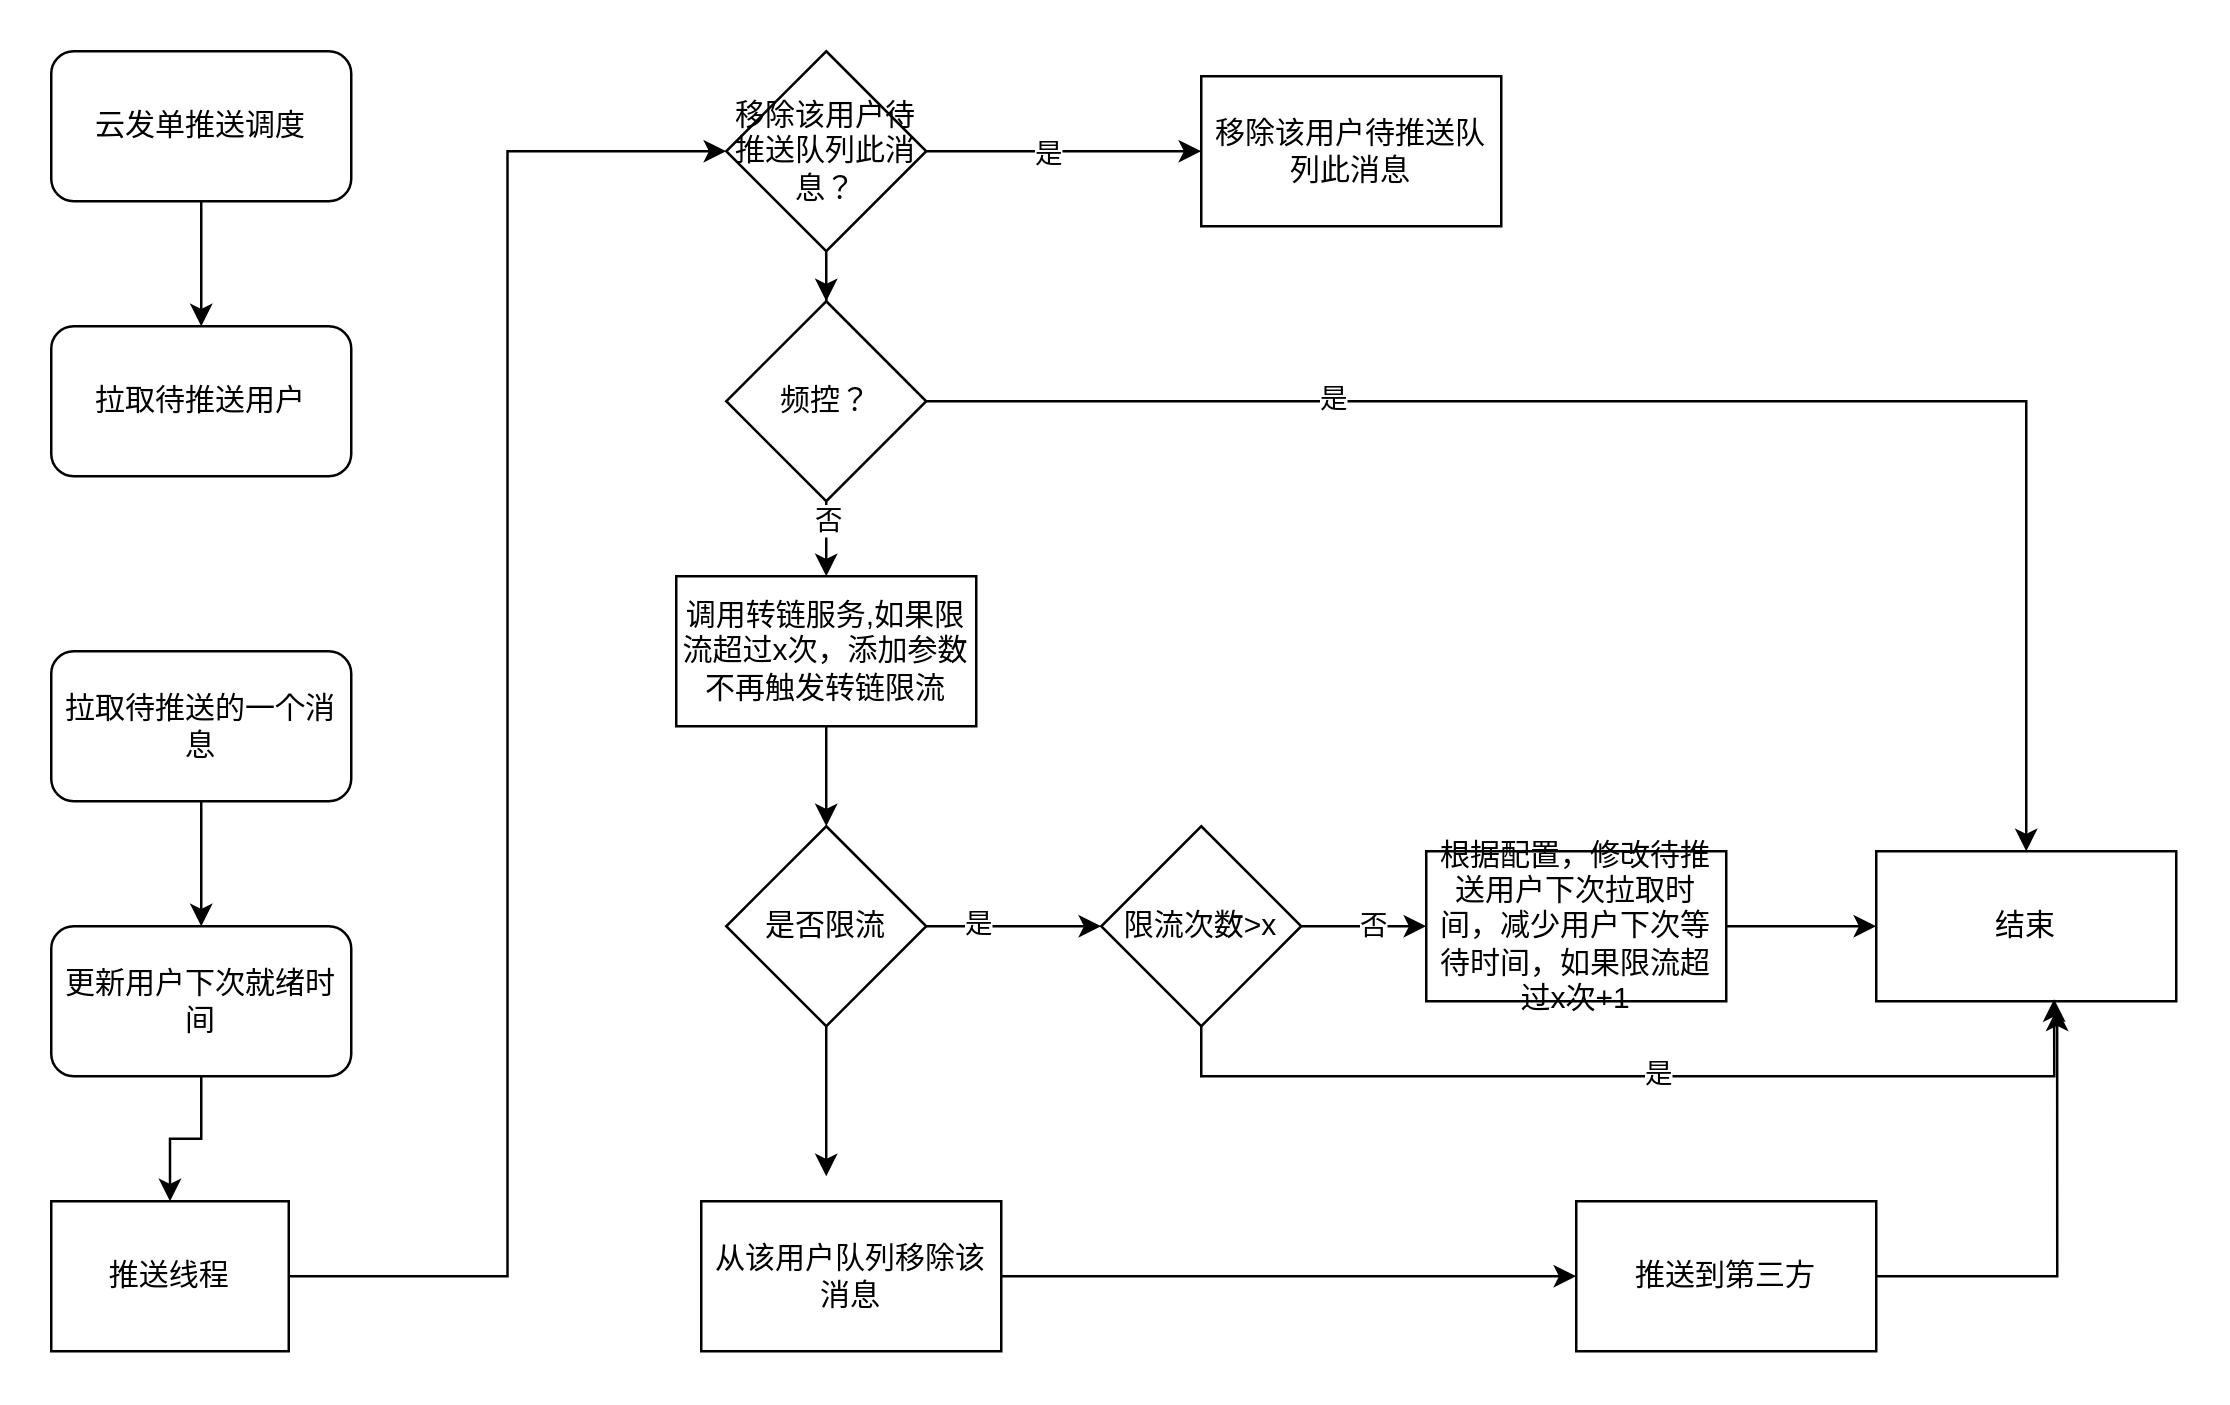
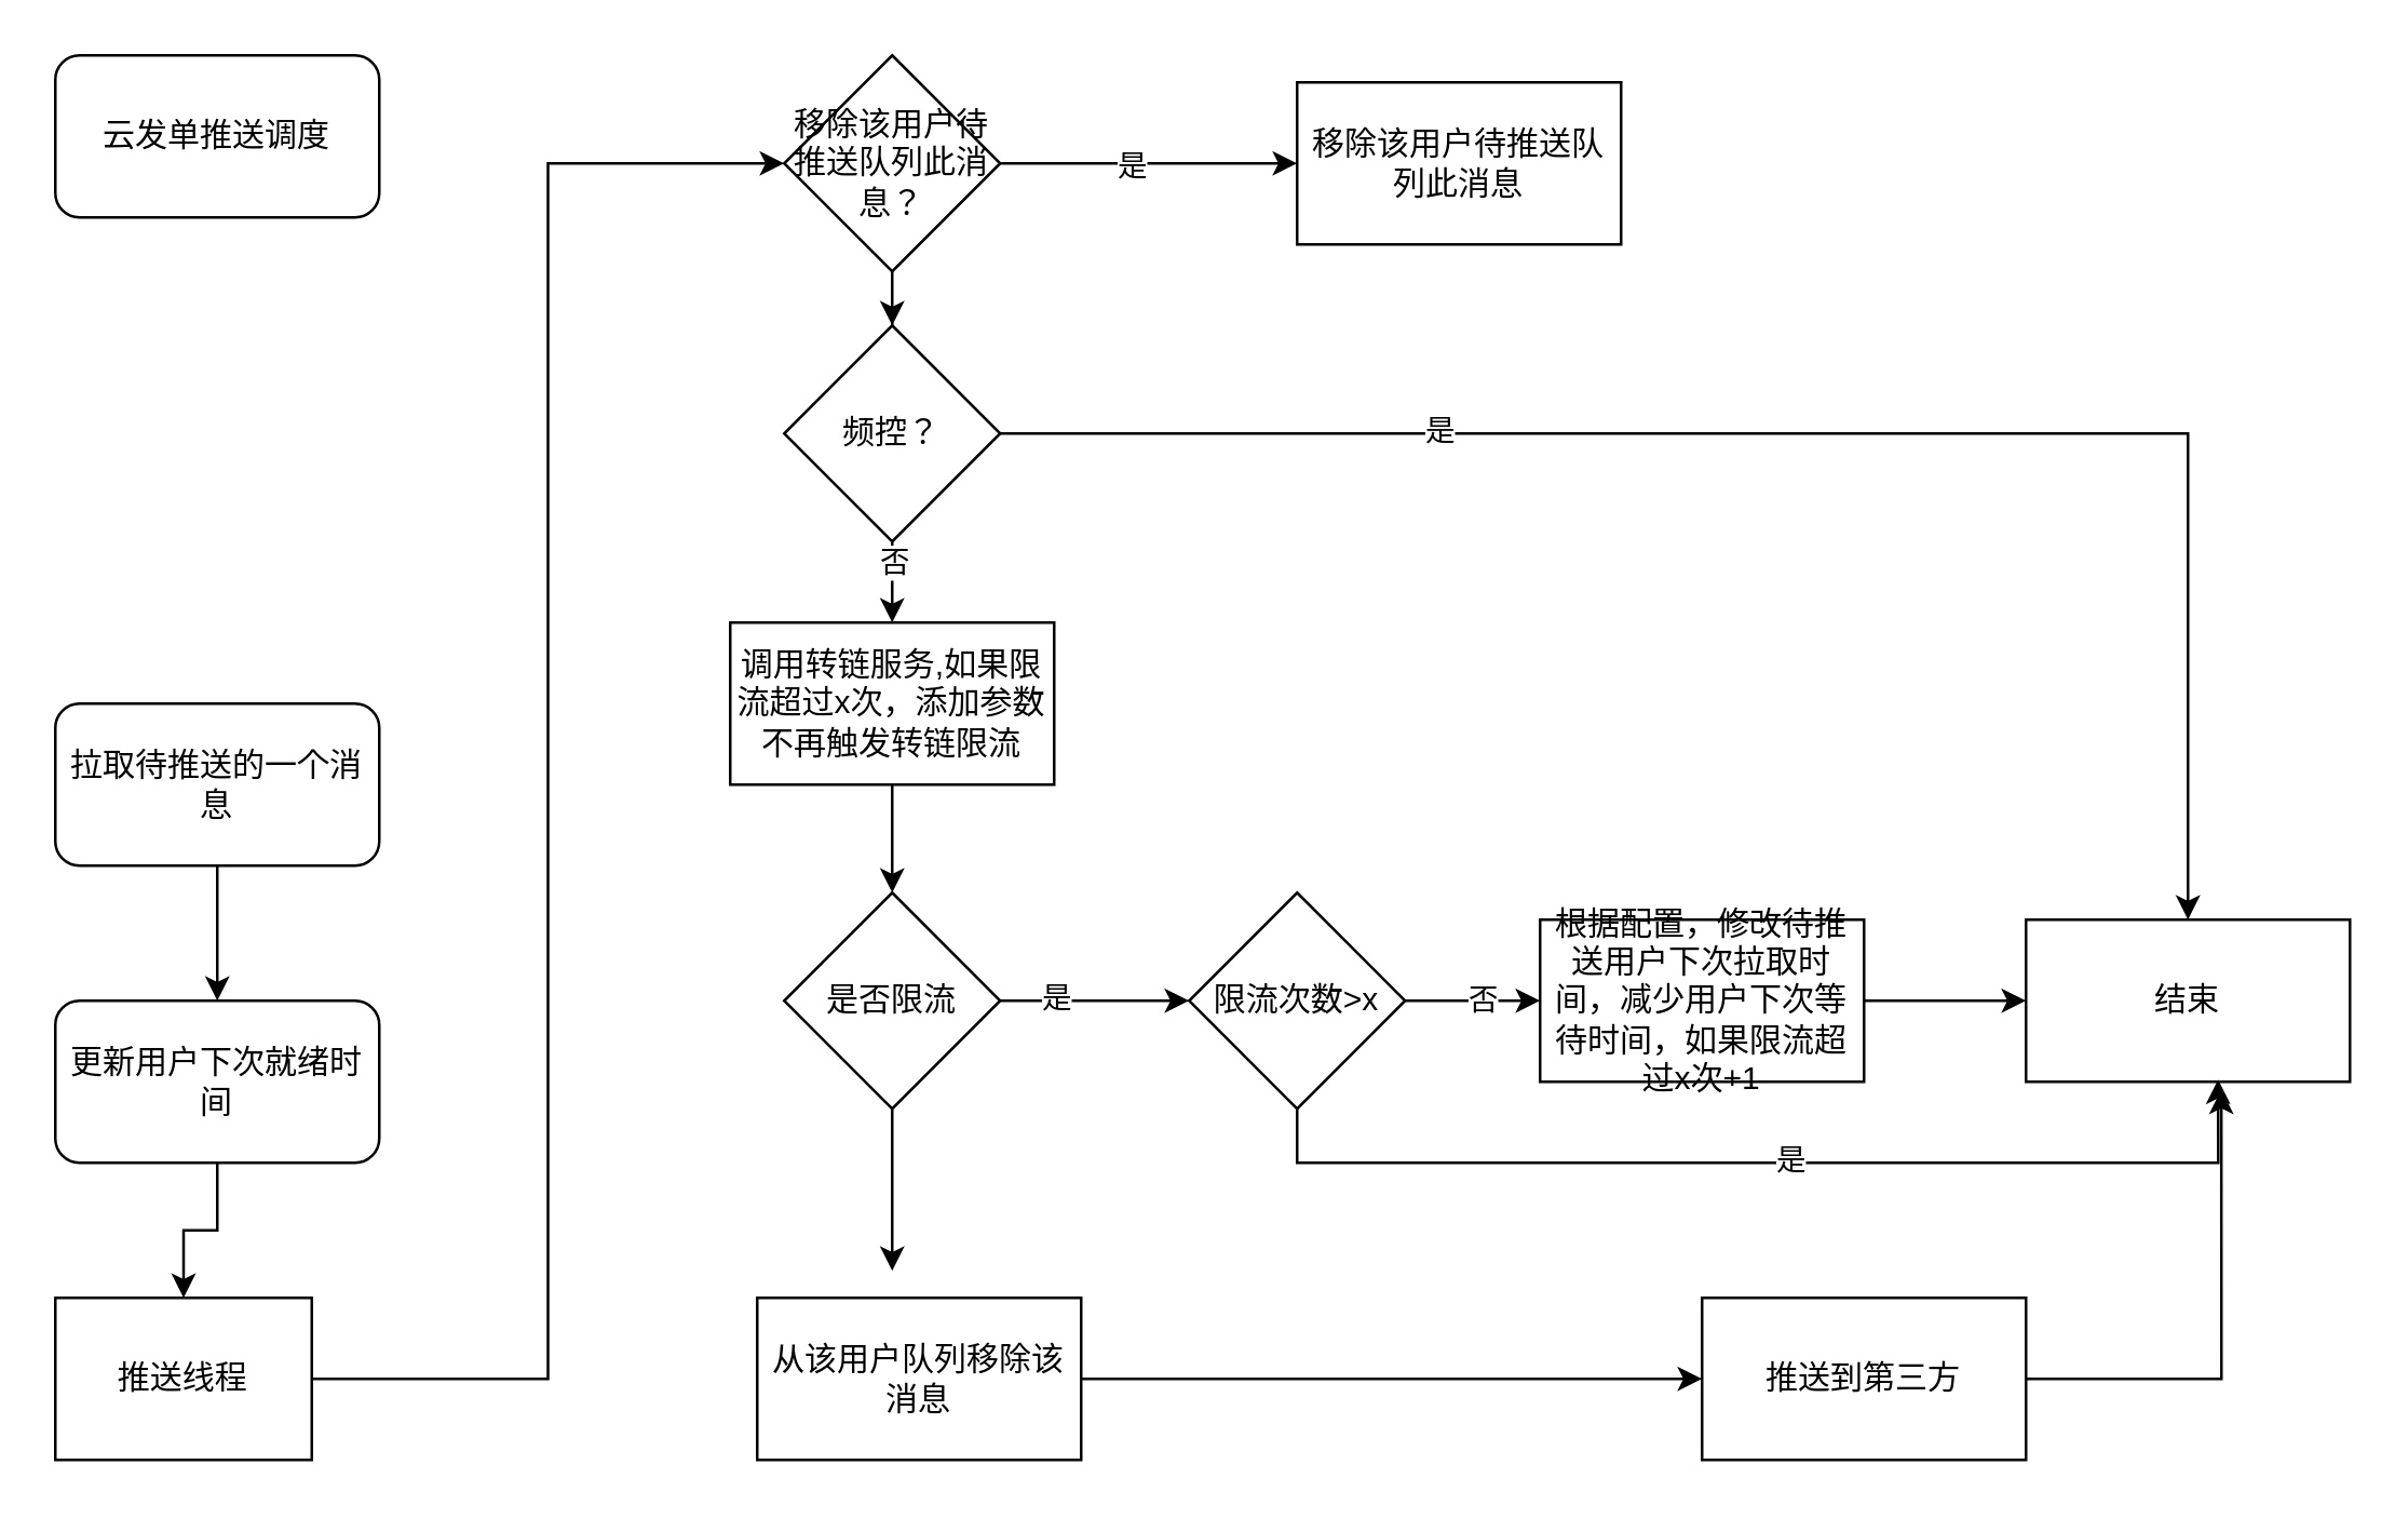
  <mxCell id="0" />
  <mxCell id="1" parent="0" />
- <mxCell id="2" value="" style="edgeStyle=orthogonalEdgeStyle;rounded=0;orthogonalLoop=1;jettySize=auto;html=1;" edge="1" parent="1" source="3" target="4"><mxGeometry relative="1" as="geometry" /></mxCell>
  <mxCell id="3" value="云发单推送调度" style="rounded=1;whiteSpace=wrap;html=1;" vertex="1" parent="1"><mxGeometry x="20" y="20" width="120" height="60" as="geometry" /></mxCell>
- <mxCell id="4" value="拉取待推送用户" style="rounded=1;whiteSpace=wrap;html=1;" vertex="1" parent="1"><mxGeometry x="20" y="130" width="120" height="60" as="geometry" /></mxCell>
  <mxCell id="5" value="" style="edgeStyle=orthogonalEdgeStyle;rounded=0;orthogonalLoop=1;jettySize=auto;html=1;" edge="1" parent="1" source="6" target="38"><mxGeometry relative="1" as="geometry" /></mxCell>
  <mxCell id="6" value="拉取待推送的一个消息" style="rounded=1;whiteSpace=wrap;html=1;" vertex="1" parent="1"><mxGeometry x="20" y="260" width="120" height="60" as="geometry" /></mxCell>
  <mxCell id="7" style="edgeStyle=orthogonalEdgeStyle;rounded=0;orthogonalLoop=1;jettySize=auto;html=1;exitX=1;exitY=0.5;exitDx=0;exitDy=0;entryX=0;entryY=0.5;entryDx=0;entryDy=0;" edge="1" parent="1" source="8" target="12"><mxGeometry relative="1" as="geometry" /></mxCell>
  <mxCell id="8" value="推送线程" style="whiteSpace=wrap;html=1;" vertex="1" parent="1"><mxGeometry x="20" y="480" width="95" height="60" as="geometry" /></mxCell>
  <mxCell id="9" value="" style="edgeStyle=orthogonalEdgeStyle;rounded=0;orthogonalLoop=1;jettySize=auto;html=1;" edge="1" parent="1" source="12" target="13"><mxGeometry relative="1" as="geometry" /></mxCell>
  <mxCell id="10" value="是" style="edgeLabel;html=1;align=center;verticalAlign=middle;resizable=0;points=[];" vertex="1" connectable="0" parent="9"><mxGeometry x="-0.125" relative="1" as="geometry"><mxPoint as="offset" /></mxGeometry></mxCell>
  <mxCell id="11" value="" style="edgeStyle=orthogonalEdgeStyle;rounded=0;orthogonalLoop=1;jettySize=auto;html=1;" edge="1" parent="1" source="12" target="36"><mxGeometry relative="1" as="geometry" /></mxCell>
  <mxCell id="12" value="移除该用户待推送队列此消息？" style="rhombus;whiteSpace=wrap;html=1;" vertex="1" parent="1"><mxGeometry x="290" y="20" width="80" height="80" as="geometry" /></mxCell>
  <mxCell id="13" value="移除该用户待推送队列此消息" style="whiteSpace=wrap;html=1;" vertex="1" parent="1"><mxGeometry x="480" y="30" width="120" height="60" as="geometry" /></mxCell>
  <mxCell id="14" value="" style="edgeStyle=orthogonalEdgeStyle;rounded=0;orthogonalLoop=1;jettySize=auto;html=1;" edge="1" parent="1" source="15" target="19"><mxGeometry relative="1" as="geometry" /></mxCell>
  <mxCell id="15" value="调用转链服务,如果限流超过x次，添加参数不再触发转链限流" style="whiteSpace=wrap;html=1;" vertex="1" parent="1"><mxGeometry x="270" y="230" width="120" height="60" as="geometry" /></mxCell>
  <mxCell id="16" value="" style="edgeStyle=orthogonalEdgeStyle;rounded=0;orthogonalLoop=1;jettySize=auto;html=1;" edge="1" parent="1" source="19" target="25"><mxGeometry relative="1" as="geometry" /></mxCell>
  <mxCell id="17" value="是" style="edgeLabel;html=1;align=center;verticalAlign=middle;resizable=0;points=[];" vertex="1" connectable="0" parent="16"><mxGeometry x="-0.425" y="2" relative="1" as="geometry"><mxPoint as="offset" /></mxGeometry></mxCell>
  <mxCell id="18" value="" style="edgeStyle=orthogonalEdgeStyle;rounded=0;orthogonalLoop=1;jettySize=auto;html=1;" edge="1" parent="1" source="19"><mxGeometry relative="1" as="geometry"><mxPoint x="330" y="470" as="targetPoint" /></mxGeometry></mxCell>
  <mxCell id="19" value="是否限流" style="rhombus;whiteSpace=wrap;html=1;" vertex="1" parent="1"><mxGeometry x="290" y="330" width="80" height="80" as="geometry" /></mxCell>
  <mxCell id="20" value="" style="edgeStyle=orthogonalEdgeStyle;rounded=0;orthogonalLoop=1;jettySize=auto;html=1;" edge="1" parent="1" source="21" target="22"><mxGeometry relative="1" as="geometry" /></mxCell>
  <mxCell id="21" value="根据配置，修改待推送用户下次拉取时间，减少用户下次等待时间，如果限流超过x次+1" style="whiteSpace=wrap;html=1;" vertex="1" parent="1"><mxGeometry x="570" y="340" width="120" height="60" as="geometry" /></mxCell>
  <mxCell id="22" value="结束" style="whiteSpace=wrap;html=1;" vertex="1" parent="1"><mxGeometry x="750" y="340" width="120" height="60" as="geometry" /></mxCell>
  <mxCell id="23" style="edgeStyle=orthogonalEdgeStyle;rounded=0;orthogonalLoop=1;jettySize=auto;html=1;exitX=1;exitY=0.5;exitDx=0;exitDy=0;" edge="1" parent="1" source="25" target="21"><mxGeometry relative="1" as="geometry" /></mxCell>
  <mxCell id="24" value="否" style="edgeLabel;html=1;align=center;verticalAlign=middle;resizable=0;points=[];" vertex="1" connectable="0" parent="23"><mxGeometry x="0.125" y="1" relative="1" as="geometry"><mxPoint as="offset" /></mxGeometry></mxCell>
  <mxCell id="25" value="限流次数&amp;gt;x" style="rhombus;whiteSpace=wrap;html=1;" vertex="1" parent="1"><mxGeometry x="440" y="330" width="80" height="80" as="geometry" /></mxCell>
  <mxCell id="26" style="edgeStyle=orthogonalEdgeStyle;rounded=0;orthogonalLoop=1;jettySize=auto;html=1;exitX=0.5;exitY=1;exitDx=0;exitDy=0;entryX=0.593;entryY=0.986;entryDx=0;entryDy=0;entryPerimeter=0;" edge="1" parent="1" source="25" target="22"><mxGeometry relative="1" as="geometry" /></mxCell>
  <mxCell id="27" value="是" style="edgeLabel;html=1;align=center;verticalAlign=middle;resizable=0;points=[];" vertex="1" connectable="0" parent="26"><mxGeometry x="0.031" y="2" relative="1" as="geometry"><mxPoint as="offset" /></mxGeometry></mxCell>
  <mxCell id="28" value="" style="edgeStyle=orthogonalEdgeStyle;rounded=0;orthogonalLoop=1;jettySize=auto;html=1;" edge="1" parent="1" source="29" target="30"><mxGeometry relative="1" as="geometry" /></mxCell>
  <mxCell id="29" value="从该用户队列移除该消息" style="whiteSpace=wrap;html=1;" vertex="1" parent="1"><mxGeometry x="280" y="480" width="120" height="60" as="geometry" /></mxCell>
  <mxCell id="30" value="推送到第三方" style="whiteSpace=wrap;html=1;" vertex="1" parent="1"><mxGeometry x="630" y="480" width="120" height="60" as="geometry" /></mxCell>
  <mxCell id="31" style="edgeStyle=orthogonalEdgeStyle;rounded=0;orthogonalLoop=1;jettySize=auto;html=1;exitX=1;exitY=0.5;exitDx=0;exitDy=0;entryX=0.603;entryY=1.048;entryDx=0;entryDy=0;entryPerimeter=0;" edge="1" parent="1" source="30" target="22"><mxGeometry relative="1" as="geometry" /></mxCell>
  <mxCell id="32" style="edgeStyle=orthogonalEdgeStyle;rounded=0;orthogonalLoop=1;jettySize=auto;html=1;exitX=0.5;exitY=1;exitDx=0;exitDy=0;entryX=0.5;entryY=0;entryDx=0;entryDy=0;" edge="1" parent="1" source="36" target="15"><mxGeometry relative="1" as="geometry" /></mxCell>
  <mxCell id="33" value="否" style="edgeLabel;html=1;align=center;verticalAlign=middle;resizable=0;points=[];" vertex="1" connectable="0" parent="32"><mxGeometry x="-0.541" relative="1" as="geometry"><mxPoint as="offset" /></mxGeometry></mxCell>
  <mxCell id="34" style="edgeStyle=orthogonalEdgeStyle;rounded=0;orthogonalLoop=1;jettySize=auto;html=1;exitX=1;exitY=0.5;exitDx=0;exitDy=0;entryX=0.5;entryY=0;entryDx=0;entryDy=0;" edge="1" parent="1" source="36" target="22"><mxGeometry relative="1" as="geometry" /></mxCell>
  <mxCell id="35" value="是" style="edgeLabel;html=1;align=center;verticalAlign=middle;resizable=0;points=[];" vertex="1" connectable="0" parent="34"><mxGeometry x="-0.476" y="2" relative="1" as="geometry"><mxPoint as="offset" /></mxGeometry></mxCell>
  <mxCell id="36" value="频控？" style="rhombus;whiteSpace=wrap;html=1;" vertex="1" parent="1"><mxGeometry x="290" y="120" width="80" height="80" as="geometry" /></mxCell>
  <mxCell id="37" style="edgeStyle=orthogonalEdgeStyle;rounded=0;orthogonalLoop=1;jettySize=auto;html=1;exitX=0.5;exitY=1;exitDx=0;exitDy=0;entryX=0.5;entryY=0;entryDx=0;entryDy=0;" edge="1" parent="1" source="38" target="8"><mxGeometry relative="1" as="geometry" /></mxCell>
  <mxCell id="38" value="更新用户下次就绪时间" style="rounded=1;whiteSpace=wrap;html=1;" vertex="1" parent="1"><mxGeometry x="20" y="370" width="120" height="60" as="geometry" /></mxCell>
